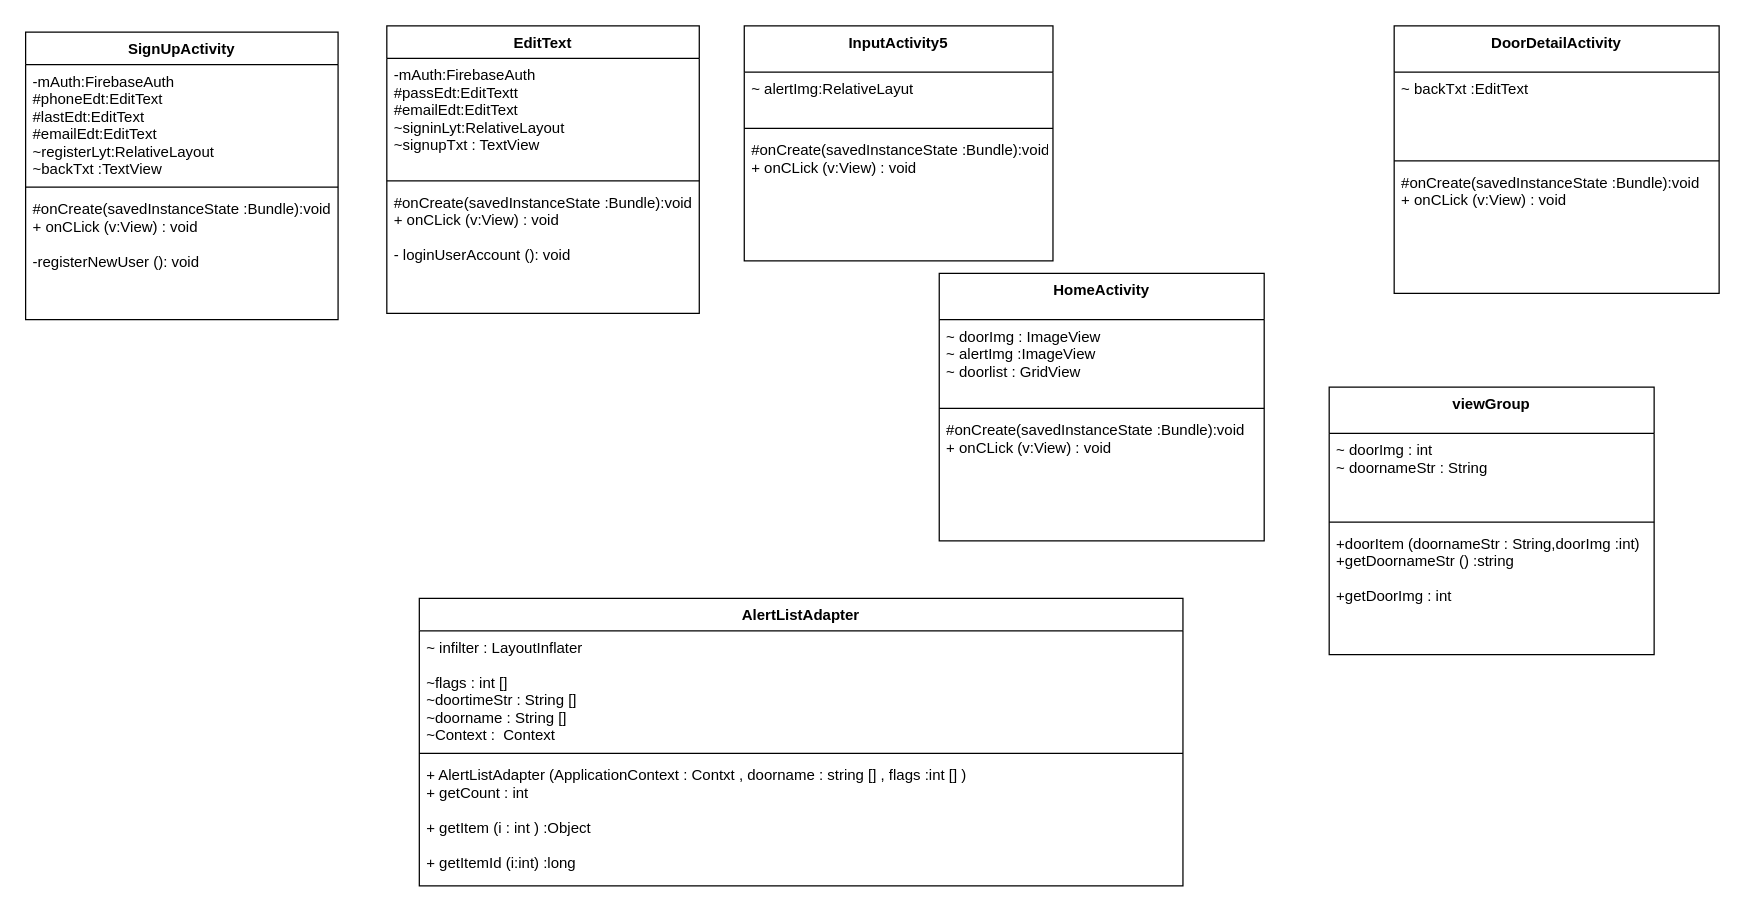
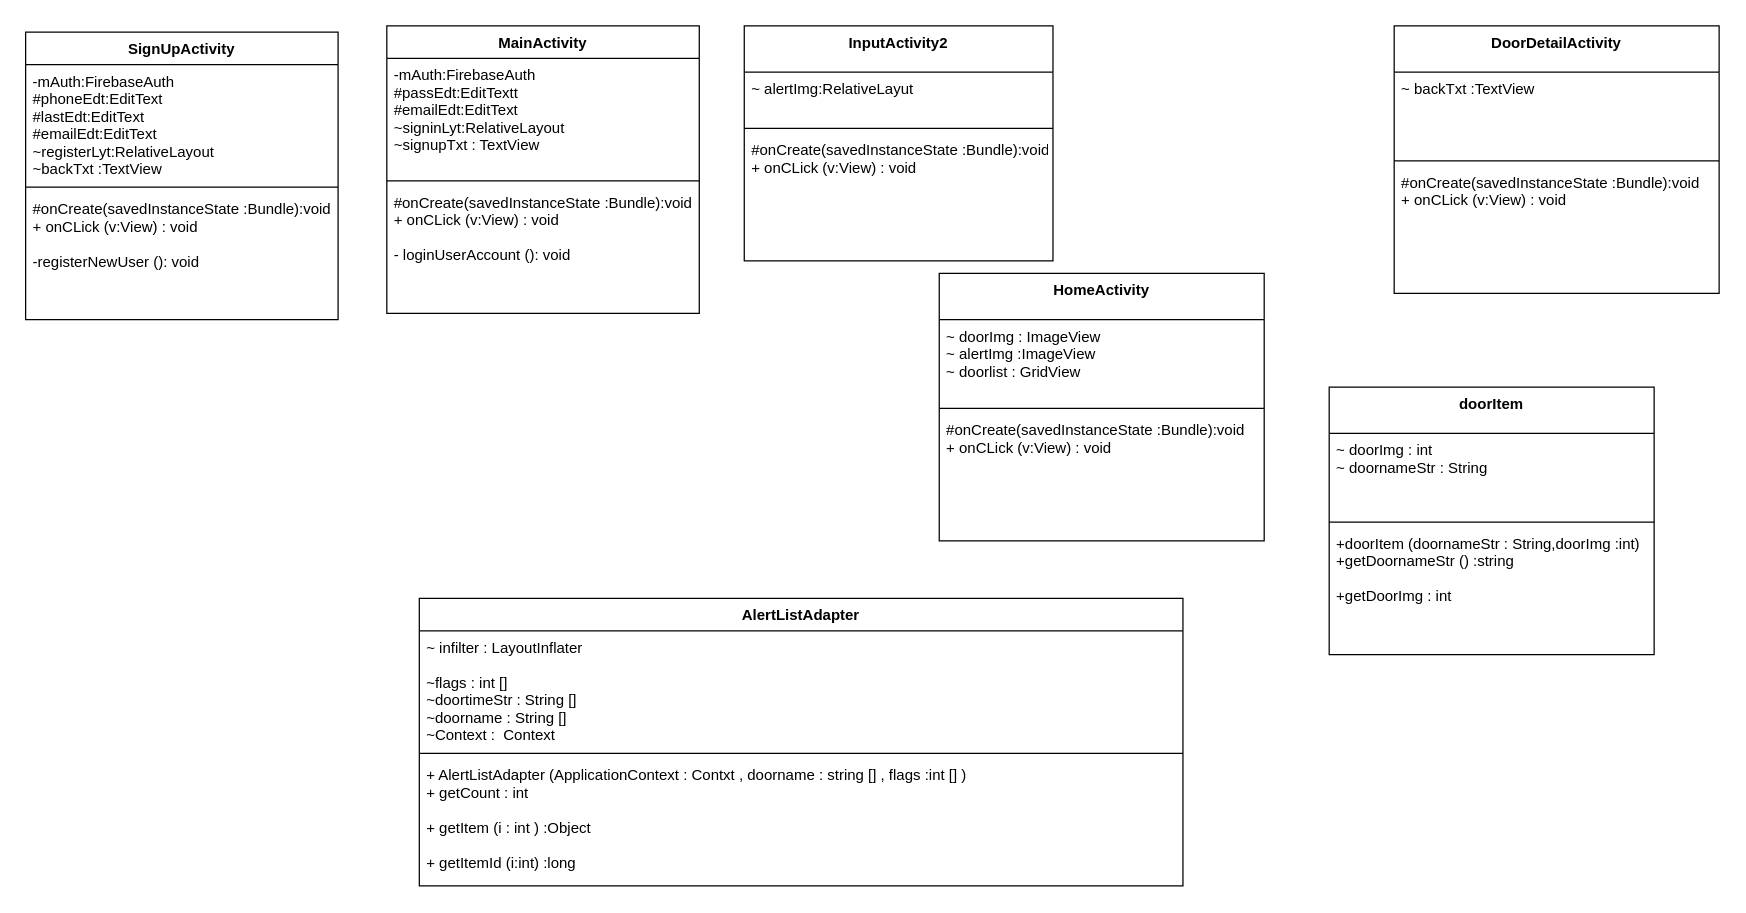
  <mxCell id="0" />
  <mxCell id="1" parent="0" />
  <mxCell id="2" value="SignUpActivity" style="swimlane;fontStyle=1;align=center;verticalAlign=top;childLayout=stackLayout;horizontal=1;startSize=26;horizontalStack=0;resizeParent=1;resizeParentMax=0;resizeLast=0;collapsible=1;marginBottom=0;" vertex="1" parent="1"><mxGeometry x="20" y="25" width="250" height="230" as="geometry" /></mxCell>
  <mxCell id="3" value="-mAuth:FirebaseAuth&#10;#phoneEdt:EditText&#10;#lastEdt:EditText&#10;#emailEdt:EditText&#10;~registerLyt:RelativeLayout&#10;~backTxt :TextView&#10;" style="text;strokeColor=none;fillColor=none;align=left;verticalAlign=top;spacingLeft=4;spacingRight=4;overflow=hidden;rotatable=0;points=[[0,0.5],[1,0.5]];portConstraint=eastwest;" vertex="1" parent="2"><mxGeometry y="26" width="250" height="94" as="geometry" /></mxCell>
  <mxCell id="4" value="" style="line;strokeWidth=1;fillColor=none;align=left;verticalAlign=middle;spacingTop=-1;spacingLeft=3;spacingRight=3;rotatable=0;labelPosition=right;points=[];portConstraint=eastwest;strokeColor=inherit;" vertex="1" parent="2"><mxGeometry y="120" width="250" height="8" as="geometry" /></mxCell>
  <mxCell id="5" value="#onCreate(savedInstanceState :Bundle):void&#10;+ onCLick (v:View) : void &#10;&#10;-registerNewUser (): void &#10;" style="text;strokeColor=none;fillColor=none;align=left;verticalAlign=top;spacingLeft=4;spacingRight=4;overflow=hidden;rotatable=0;points=[[0,0.5],[1,0.5]];portConstraint=eastwest;" vertex="1" parent="2"><mxGeometry y="128" width="250" height="102" as="geometry" /></mxCell>
- <mxCell id="6" value="EditText" style="swimlane;fontStyle=1;align=center;verticalAlign=top;childLayout=stackLayout;horizontal=1;startSize=26;horizontalStack=0;resizeParent=1;resizeParentMax=0;resizeLast=0;collapsible=1;marginBottom=0;" vertex="1" parent="1"><mxGeometry x="309" y="20" width="250" height="230" as="geometry" /></mxCell>
+ <mxCell id="6" value="MainActivity" style="swimlane;fontStyle=1;align=center;verticalAlign=top;childLayout=stackLayout;horizontal=1;startSize=26;horizontalStack=0;resizeParent=1;resizeParentMax=0;resizeLast=0;collapsible=1;marginBottom=0;" vertex="1" parent="1"><mxGeometry x="309" y="20" width="250" height="230" as="geometry" /></mxCell>
  <mxCell id="7" value="-mAuth:FirebaseAuth&#10;#passEdt:EditTextt&#10;#emailEdt:EditText&#10;~signinLyt:RelativeLayout&#10;~signupTxt : TextView&#10;&#10;" style="text;strokeColor=none;fillColor=none;align=left;verticalAlign=top;spacingLeft=4;spacingRight=4;overflow=hidden;rotatable=0;points=[[0,0.5],[1,0.5]];portConstraint=eastwest;" vertex="1" parent="6"><mxGeometry y="26" width="250" height="94" as="geometry" /></mxCell>
  <mxCell id="8" value="" style="line;strokeWidth=1;fillColor=none;align=left;verticalAlign=middle;spacingTop=-1;spacingLeft=3;spacingRight=3;rotatable=0;labelPosition=right;points=[];portConstraint=eastwest;strokeColor=inherit;" vertex="1" parent="6"><mxGeometry y="120" width="250" height="8" as="geometry" /></mxCell>
  <mxCell id="9" value="#onCreate(savedInstanceState :Bundle):void&#10;+ onCLick (v:View) : void &#10;&#10;- loginUserAccount (): void &#10;" style="text;strokeColor=none;fillColor=none;align=left;verticalAlign=top;spacingLeft=4;spacingRight=4;overflow=hidden;rotatable=0;points=[[0,0.5],[1,0.5]];portConstraint=eastwest;" vertex="1" parent="6"><mxGeometry y="128" width="250" height="102" as="geometry" /></mxCell>
- <mxCell id="10" value="InputActivity5" style="swimlane;fontStyle=1;align=center;verticalAlign=top;childLayout=stackLayout;horizontal=1;startSize=37;horizontalStack=0;resizeParent=1;resizeParentMax=0;resizeLast=0;collapsible=1;marginBottom=0;" vertex="1" parent="1"><mxGeometry x="595" y="20" width="247" height="188" as="geometry" /></mxCell>
+ <mxCell id="10" value="InputActivity2" style="swimlane;fontStyle=1;align=center;verticalAlign=top;childLayout=stackLayout;horizontal=1;startSize=37;horizontalStack=0;resizeParent=1;resizeParentMax=0;resizeLast=0;collapsible=1;marginBottom=0;" vertex="1" parent="1"><mxGeometry x="595" y="20" width="247" height="188" as="geometry" /></mxCell>
  <mxCell id="11" value="~ alertImg:RelativeLayut&#10;&#10;&#10;" style="text;strokeColor=none;fillColor=none;align=left;verticalAlign=top;spacingLeft=4;spacingRight=4;overflow=hidden;rotatable=0;points=[[0,0.5],[1,0.5]];portConstraint=eastwest;" vertex="1" parent="10"><mxGeometry y="37" width="247" height="41" as="geometry" /></mxCell>
  <mxCell id="12" value="" style="line;strokeWidth=1;fillColor=none;align=left;verticalAlign=middle;spacingTop=-1;spacingLeft=3;spacingRight=3;rotatable=0;labelPosition=right;points=[];portConstraint=eastwest;strokeColor=inherit;" vertex="1" parent="10"><mxGeometry y="78" width="247" height="8" as="geometry" /></mxCell>
  <mxCell id="13" value="#onCreate(savedInstanceState :Bundle):void&#10;+ onCLick (v:View) : void &#10;&#10;&#10;" style="text;strokeColor=none;fillColor=none;align=left;verticalAlign=top;spacingLeft=4;spacingRight=4;overflow=hidden;rotatable=0;points=[[0,0.5],[1,0.5]];portConstraint=eastwest;" vertex="1" parent="10"><mxGeometry y="86" width="247" height="102" as="geometry" /></mxCell>
  <mxCell id="14" value="HomeActivity" style="swimlane;fontStyle=1;align=center;verticalAlign=top;childLayout=stackLayout;horizontal=1;startSize=37;horizontalStack=0;resizeParent=1;resizeParentMax=0;resizeLast=0;collapsible=1;marginBottom=0;" vertex="1" parent="1"><mxGeometry x="751" y="218" width="260" height="214" as="geometry" /></mxCell>
  <mxCell id="15" value="~ doorImg : ImageView&#10;~ alertImg :ImageView&#10;~ doorlist : GridView&#10;&#10;&#10;&#10;&#10;" style="text;strokeColor=none;fillColor=none;align=left;verticalAlign=top;spacingLeft=4;spacingRight=4;overflow=hidden;rotatable=0;points=[[0,0.5],[1,0.5]];portConstraint=eastwest;" vertex="1" parent="14"><mxGeometry y="37" width="260" height="67" as="geometry" /></mxCell>
  <mxCell id="16" value="" style="line;strokeWidth=1;fillColor=none;align=left;verticalAlign=middle;spacingTop=-1;spacingLeft=3;spacingRight=3;rotatable=0;labelPosition=right;points=[];portConstraint=eastwest;strokeColor=inherit;" vertex="1" parent="14"><mxGeometry y="104" width="260" height="8" as="geometry" /></mxCell>
  <mxCell id="17" value="#onCreate(savedInstanceState :Bundle):void&#10;+ onCLick (v:View) : void &#10;&#10;&#10;" style="text;strokeColor=none;fillColor=none;align=left;verticalAlign=top;spacingLeft=4;spacingRight=4;overflow=hidden;rotatable=0;points=[[0,0.5],[1,0.5]];portConstraint=eastwest;" vertex="1" parent="14"><mxGeometry y="112" width="260" height="102" as="geometry" /></mxCell>
- <mxCell id="18" value="viewGroup" style="swimlane;fontStyle=1;align=center;verticalAlign=top;childLayout=stackLayout;horizontal=1;startSize=37;horizontalStack=0;resizeParent=1;resizeParentMax=0;resizeLast=0;collapsible=1;marginBottom=0;" vertex="1" parent="1"><mxGeometry x="1063" y="309" width="260" height="214" as="geometry" /></mxCell>
+ <mxCell id="18" value="doorItem" style="swimlane;fontStyle=1;align=center;verticalAlign=top;childLayout=stackLayout;horizontal=1;startSize=37;horizontalStack=0;resizeParent=1;resizeParentMax=0;resizeLast=0;collapsible=1;marginBottom=0;" vertex="1" parent="1"><mxGeometry x="1063" y="309" width="260" height="214" as="geometry" /></mxCell>
  <mxCell id="19" value="~ doorImg : int &#10;~ doornameStr : String &#10;&#10;&#10;&#10;&#10;" style="text;strokeColor=none;fillColor=none;align=left;verticalAlign=top;spacingLeft=4;spacingRight=4;overflow=hidden;rotatable=0;points=[[0,0.5],[1,0.5]];portConstraint=eastwest;" vertex="1" parent="18"><mxGeometry y="37" width="260" height="67" as="geometry" /></mxCell>
  <mxCell id="20" value="" style="line;strokeWidth=1;fillColor=none;align=left;verticalAlign=middle;spacingTop=-1;spacingLeft=3;spacingRight=3;rotatable=0;labelPosition=right;points=[];portConstraint=eastwest;strokeColor=inherit;" vertex="1" parent="18"><mxGeometry y="104" width="260" height="8" as="geometry" /></mxCell>
  <mxCell id="21" value="+doorItem (doornameStr : String,doorImg :int)&#10;+getDoornameStr () :string &#10;&#10;+getDoorImg : int &#10;" style="text;strokeColor=none;fillColor=none;align=left;verticalAlign=top;spacingLeft=4;spacingRight=4;overflow=hidden;rotatable=0;points=[[0,0.5],[1,0.5]];portConstraint=eastwest;" vertex="1" parent="18"><mxGeometry y="112" width="260" height="102" as="geometry" /></mxCell>
  <mxCell id="22" value="DoorDetailActivity" style="swimlane;fontStyle=1;align=center;verticalAlign=top;childLayout=stackLayout;horizontal=1;startSize=37;horizontalStack=0;resizeParent=1;resizeParentMax=0;resizeLast=0;collapsible=1;marginBottom=0;" vertex="1" parent="1"><mxGeometry x="1115" y="20" width="260" height="214" as="geometry" /></mxCell>
- <mxCell id="23" value="~ backTxt :EditText &#10;&#10;&#10;&#10;&#10;" style="text;strokeColor=none;fillColor=none;align=left;verticalAlign=top;spacingLeft=4;spacingRight=4;overflow=hidden;rotatable=0;points=[[0,0.5],[1,0.5]];portConstraint=eastwest;" vertex="1" parent="22"><mxGeometry y="37" width="260" height="67" as="geometry" /></mxCell>
+ <mxCell id="23" value="~ backTxt :TextView &#10;&#10;&#10;&#10;&#10;" style="text;strokeColor=none;fillColor=none;align=left;verticalAlign=top;spacingLeft=4;spacingRight=4;overflow=hidden;rotatable=0;points=[[0,0.5],[1,0.5]];portConstraint=eastwest;" vertex="1" parent="22"><mxGeometry y="37" width="260" height="67" as="geometry" /></mxCell>
  <mxCell id="24" value="" style="line;strokeWidth=1;fillColor=none;align=left;verticalAlign=middle;spacingTop=-1;spacingLeft=3;spacingRight=3;rotatable=0;labelPosition=right;points=[];portConstraint=eastwest;strokeColor=inherit;" vertex="1" parent="22"><mxGeometry y="104" width="260" height="8" as="geometry" /></mxCell>
  <mxCell id="25" value="#onCreate(savedInstanceState :Bundle):void&#10;+ onCLick (v:View) : void &#10;&#10;&#10;&#10;&#10;" style="text;strokeColor=none;fillColor=none;align=left;verticalAlign=top;spacingLeft=4;spacingRight=4;overflow=hidden;rotatable=0;points=[[0,0.5],[1,0.5]];portConstraint=eastwest;" vertex="1" parent="22"><mxGeometry y="112" width="260" height="102" as="geometry" /></mxCell>
  <mxCell id="26" value="AlertListAdapter" style="swimlane;fontStyle=1;align=center;verticalAlign=top;childLayout=stackLayout;horizontal=1;startSize=26;horizontalStack=0;resizeParent=1;resizeParentMax=0;resizeLast=0;collapsible=1;marginBottom=0;" vertex="1" parent="1"><mxGeometry x="335" y="478" width="611" height="230" as="geometry" /></mxCell>
  <mxCell id="27" value="~ infilter : LayoutInflater &#10;&#10;~flags : int []&#10;~doortimeStr : String []&#10;~doorname : String []&#10;~Context :  Context&#10;" style="text;strokeColor=none;fillColor=none;align=left;verticalAlign=top;spacingLeft=4;spacingRight=4;overflow=hidden;rotatable=0;points=[[0,0.5],[1,0.5]];portConstraint=eastwest;" vertex="1" parent="26"><mxGeometry y="26" width="611" height="94" as="geometry" /></mxCell>
  <mxCell id="28" value="" style="line;strokeWidth=1;fillColor=none;align=left;verticalAlign=middle;spacingTop=-1;spacingLeft=3;spacingRight=3;rotatable=0;labelPosition=right;points=[];portConstraint=eastwest;strokeColor=inherit;" vertex="1" parent="26"><mxGeometry y="120" width="611" height="8" as="geometry" /></mxCell>
  <mxCell id="29" value="+ AlertListAdapter (ApplicationContext : Contxt , doorname : string [] , flags :int [] )&#10;+ getCount : int &#10;&#10;+ getItem (i : int ) :Object &#10;&#10;+ getItemId (i:int) :long &#10;&#10;+ getView (i:int , view : View , viewGroup ; ViewGroup ) View &#10;" style="text;strokeColor=none;fillColor=none;align=left;verticalAlign=top;spacingLeft=4;spacingRight=4;overflow=hidden;rotatable=0;points=[[0,0.5],[1,0.5]];portConstraint=eastwest;" vertex="1" parent="26"><mxGeometry y="128" width="611" height="102" as="geometry" /></mxCell>
